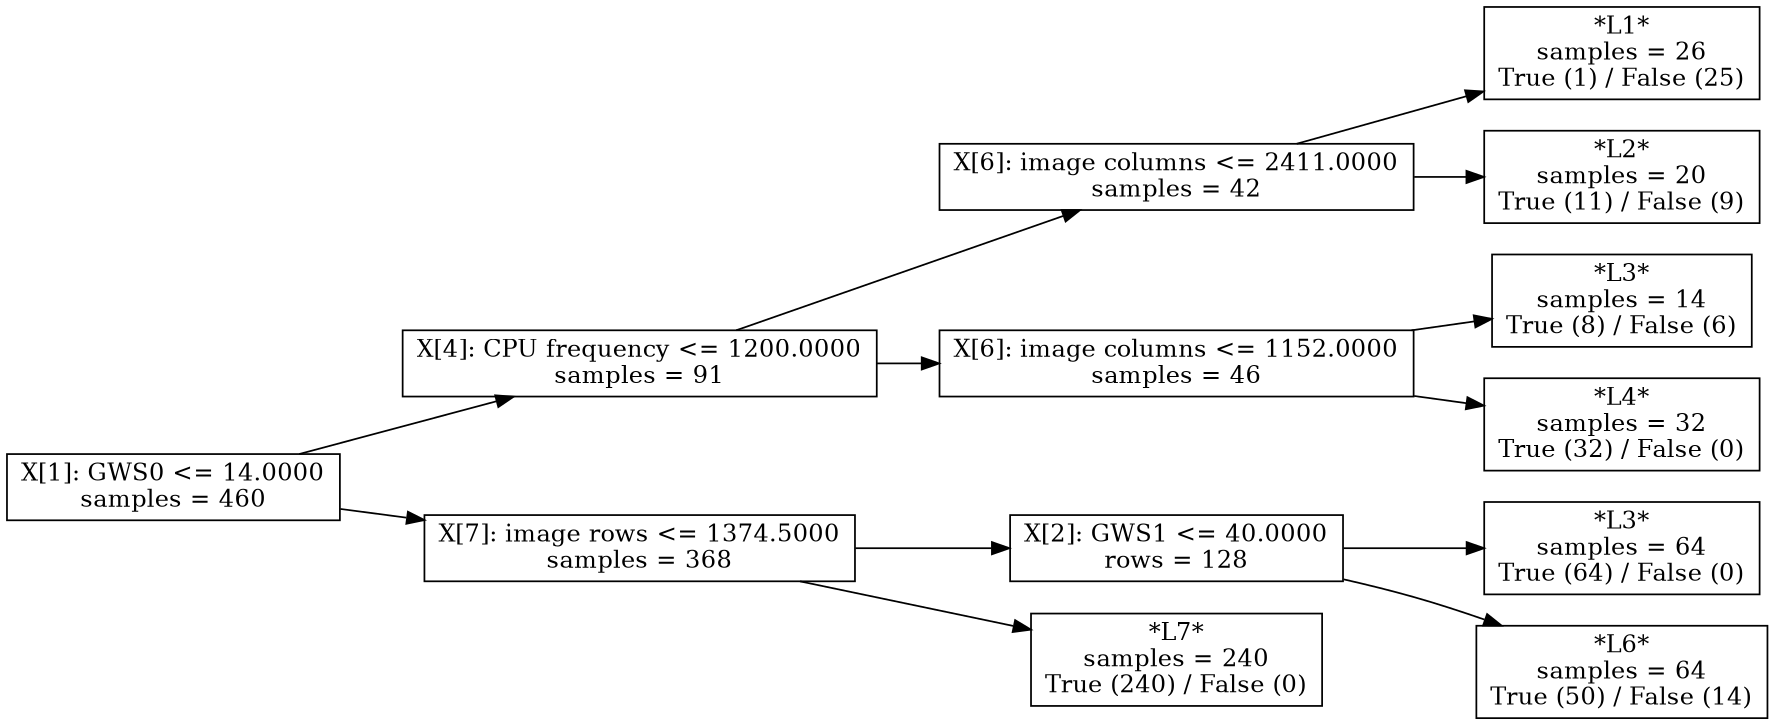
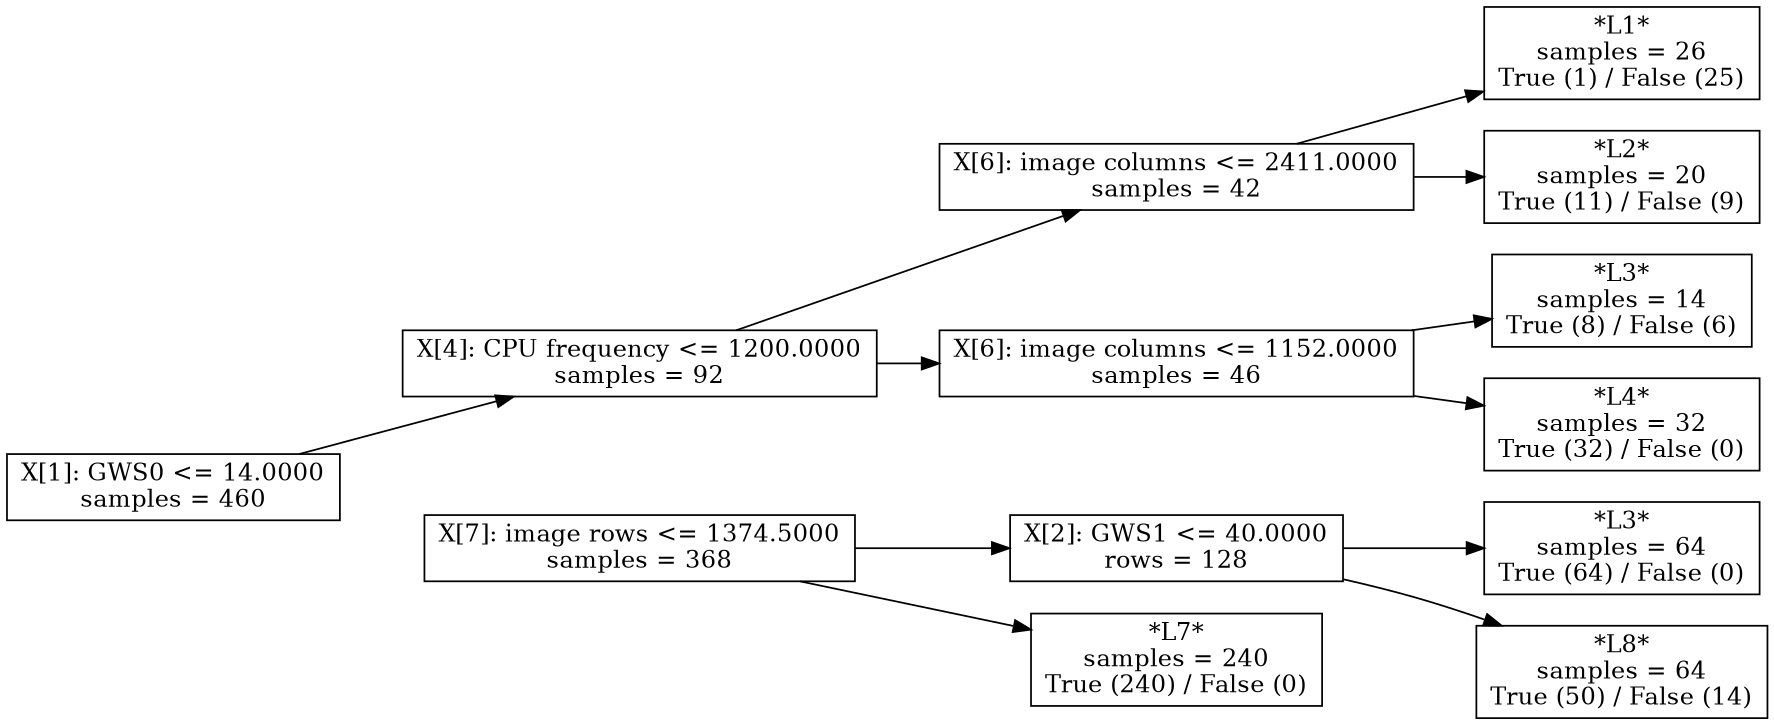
  digraph {
    rankdir=LR
    node [shape=box]
    n1 [label="X[1]: GWS0 <= 14.0000\nsamples = 460"]
-   n2 [label="X[4]: CPU frequency <= 1200.0000\nsamples = 91"]
+   n2 [label="X[4]: CPU frequency <= 1200.0000\nsamples = 92"]
    n3 [label="X[7]: image rows <= 1374.5000\nsamples = 368"]
    n4 [label="X[6]: image columns <= 2411.0000\nsamples = 42"]
    n5 [label="X[6]: image columns <= 1152.0000\nsamples = 46"]
    n6 [label="X[2]: GWS1 <= 40.0000\nrows = 128"]
    n7 [label="*L7*\nsamples = 240\nTrue (240) / False (0)"]
    n8 [label="*L1*\nsamples = 26\nTrue (1) / False (25)"]
    n9 [label="*L2*\nsamples = 20\nTrue (11) / False (9)"]
    n10 [label="*L3*\nsamples = 14\nTrue (8) / False (6)"]
    n11 [label="*L4*\nsamples = 32\nTrue (32) / False (0)"]
    n12 [label="*L3*\nsamples = 64\nTrue (64) / False (0)"]
-   n13 [label="*L6*\nsamples = 64\nTrue (50) / False (14)"]
+   n13 [label="*L8*\nsamples = 64\nTrue (50) / False (14)"]
    n1 -> n2
-   n1 -> n3
    n2 -> n4
    n2 -> n5
    n3 -> n6
    n3 -> n7
    n4 -> n8
    n4 -> n9
    n5 -> n10
    n5 -> n11
    n6 -> n12
    n6 -> n13
  }
